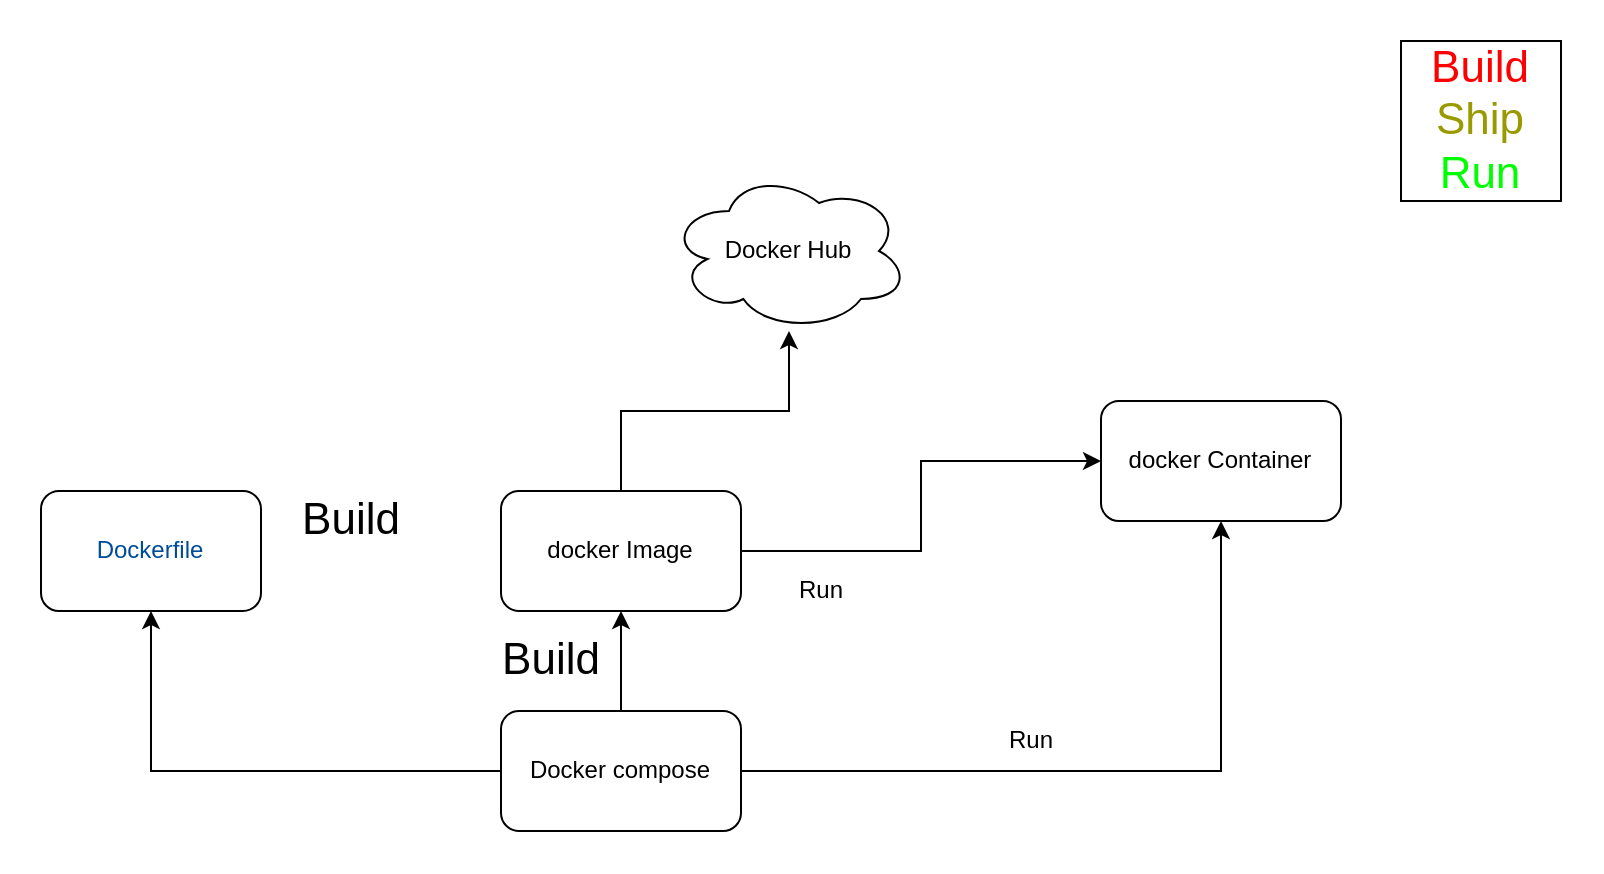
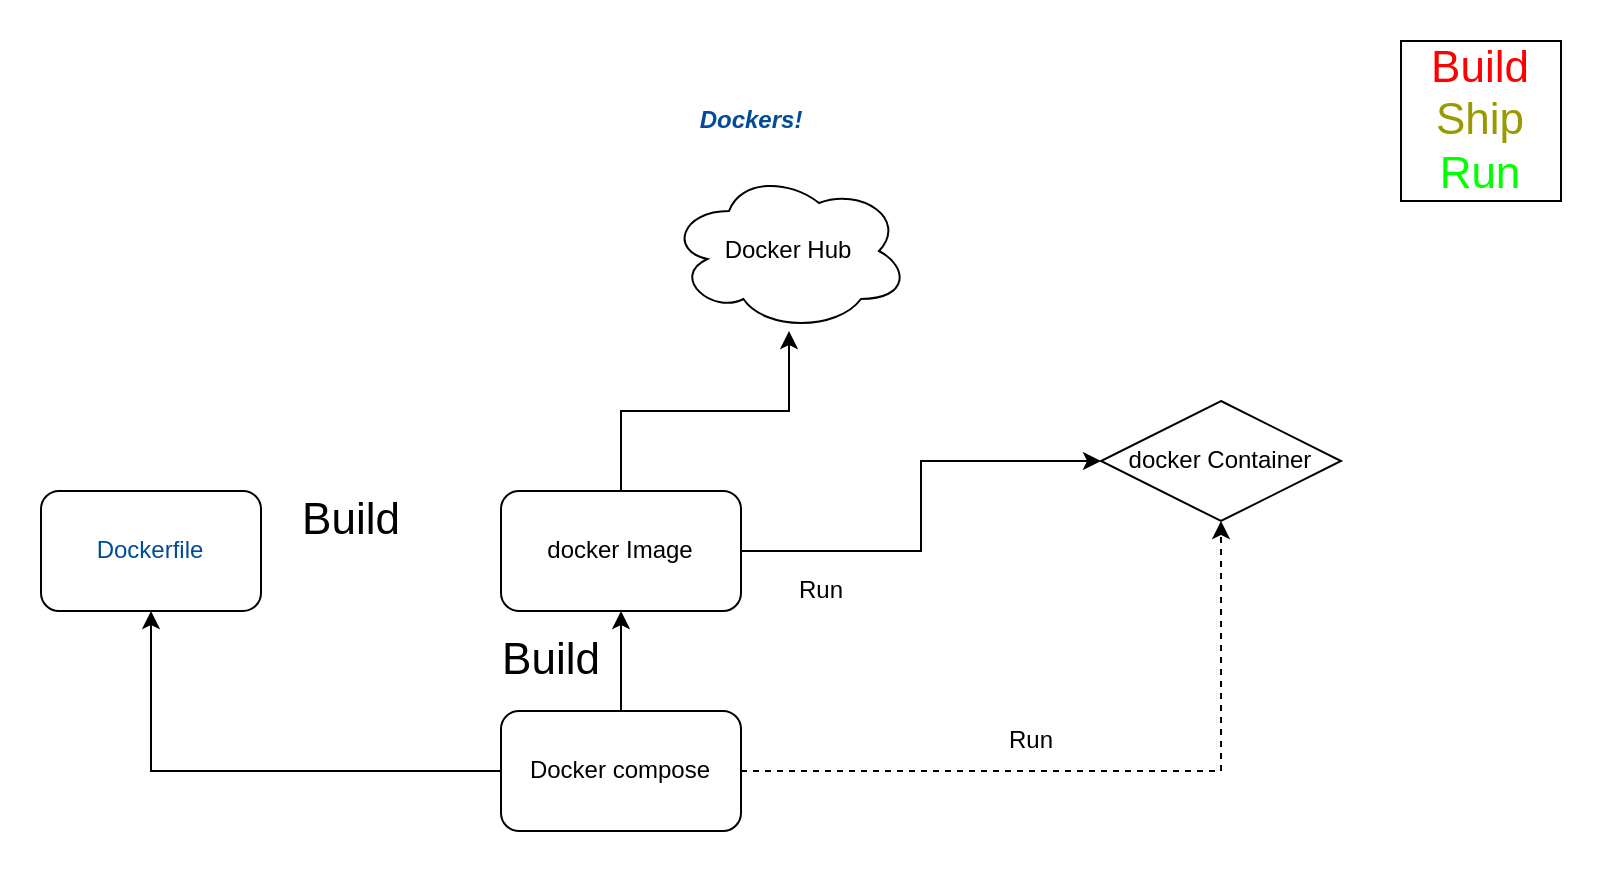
  <mxCell id="0" />
  <mxCell id="1" parent="0" />
+ <mxCell id="2" value="&lt;font color=&quot;#004C99&quot;&gt;&lt;i&gt;&lt;b&gt;Dockers!&lt;/b&gt;&lt;/i&gt;&lt;/font&gt;" style="text;html=1;align=center;verticalAlign=middle;resizable=0;points=[];autosize=1;strokeColor=none;fillColor=none;" vertex="1" parent="1"><mxGeometry x="340" y="45" width="70" height="30" as="geometry" /></mxCell>
  <mxCell id="3" value="Dockerfile" style="rounded=1;whiteSpace=wrap;html=1;fontColor=#004C99;" vertex="1" parent="1"><mxGeometry x="20" y="245" width="110" height="60" as="geometry" /></mxCell>
  <mxCell id="4" value="&lt;div style=&quot;font-size: 22px;&quot;&gt;&lt;font style=&quot;font-size: 22px;&quot; color=&quot;#FF0000&quot;&gt;Build&lt;/font&gt;&lt;/div&gt;&lt;div style=&quot;font-size: 22px;&quot;&gt;&lt;font style=&quot;font-size: 22px;&quot; color=&quot;#999900&quot;&gt;Ship&lt;/font&gt;&lt;/div&gt;&lt;div style=&quot;font-size: 22px;&quot;&gt;&lt;font style=&quot;font-size: 22px;&quot; color=&quot;#FF0000&quot;&gt;&lt;font style=&quot;font-size: 22px;&quot; color=&quot;#00FF00&quot;&gt;Run&lt;/font&gt;&lt;br&gt;&lt;/font&gt;&lt;/div&gt;" style="whiteSpace=wrap;html=1;aspect=fixed;fontColor=#004C99;" vertex="1" parent="1"><mxGeometry x="700" y="20" width="80" height="80" as="geometry" /></mxCell>
  <mxCell id="5" value="&lt;div&gt;Build&lt;/div&gt;" style="text;html=1;align=center;verticalAlign=middle;resizable=0;points=[];autosize=1;strokeColor=none;fillColor=none;fontSize=22;fontColor=#000000;" vertex="1" parent="1"><mxGeometry x="140" y="240" width="70" height="40" as="geometry" /></mxCell>
  <mxCell id="6" style="edgeStyle=orthogonalEdgeStyle;rounded=0;orthogonalLoop=1;jettySize=auto;html=1;fontSize=12;fontColor=#000000;" edge="1" parent="1" source="8" target="9"><mxGeometry relative="1" as="geometry" /></mxCell>
  <mxCell id="7" style="edgeStyle=orthogonalEdgeStyle;rounded=0;orthogonalLoop=1;jettySize=auto;html=1;exitX=0.5;exitY=0;exitDx=0;exitDy=0;fontSize=12;fontColor=#000000;" edge="1" parent="1" source="8" target="10"><mxGeometry relative="1" as="geometry" /></mxCell>
  <mxCell id="8" value="docker Image" style="rounded=1;whiteSpace=wrap;html=1;fontSize=12;fontColor=#000000;" vertex="1" parent="1"><mxGeometry x="250" y="245" width="120" height="60" as="geometry" /></mxCell>
- <mxCell id="9" value="docker Container" style="rounded=1;whiteSpace=wrap;html=1;fontSize=12;fontColor=#000000;" vertex="1" parent="1"><mxGeometry x="550" y="200" width="120" height="60" as="geometry" /></mxCell>
+ <mxCell id="9" value="docker Container" style="rhombus;whiteSpace=wrap;html=1;fontSize=12;fontColor=#000000;" vertex="1" parent="1"><mxGeometry x="550" y="200" width="120" height="60" as="geometry" /></mxCell>
  <mxCell id="10" value="Docker Hub" style="ellipse;shape=cloud;whiteSpace=wrap;html=1;fontSize=12;fontColor=#000000;" vertex="1" parent="1"><mxGeometry x="334" y="85" width="120" height="80" as="geometry" /></mxCell>
  <mxCell id="11" value="Run" style="text;html=1;align=center;verticalAlign=middle;resizable=0;points=[];autosize=1;strokeColor=none;fillColor=none;fontSize=12;fontColor=#000000;" vertex="1" parent="1"><mxGeometry x="385" y="280" width="50" height="30" as="geometry" /></mxCell>
  <mxCell id="12" style="edgeStyle=orthogonalEdgeStyle;rounded=0;orthogonalLoop=1;jettySize=auto;html=1;entryX=0.5;entryY=1;entryDx=0;entryDy=0;fontSize=12;fontColor=#000000;" edge="1" parent="1" source="15" target="8"><mxGeometry relative="1" as="geometry" /></mxCell>
  <mxCell id="13" style="edgeStyle=orthogonalEdgeStyle;rounded=0;orthogonalLoop=1;jettySize=auto;html=1;entryX=0.5;entryY=1;entryDx=0;entryDy=0;fontSize=12;fontColor=#000000;" edge="1" parent="1" source="15" target="3"><mxGeometry relative="1" as="geometry" /></mxCell>
- <mxCell id="14" style="edgeStyle=orthogonalEdgeStyle;rounded=0;orthogonalLoop=1;jettySize=auto;html=1;fontSize=12;fontColor=#000000;" edge="1" parent="1" source="15" target="9"><mxGeometry relative="1" as="geometry" /></mxCell>
+ <mxCell id="14" style="edgeStyle=orthogonalEdgeStyle;rounded=0;orthogonalLoop=1;jettySize=auto;html=1;fontSize=12;fontColor=#000000;dashed=1;" edge="1" parent="1" source="15" target="9"><mxGeometry relative="1" as="geometry" /></mxCell>
  <mxCell id="15" value="Docker compose" style="rounded=1;whiteSpace=wrap;html=1;fontSize=12;fontColor=#000000;" vertex="1" parent="1"><mxGeometry x="250" y="355" width="120" height="60" as="geometry" /></mxCell>
  <mxCell id="16" value="&lt;div&gt;Build&lt;/div&gt;" style="text;html=1;align=center;verticalAlign=middle;resizable=0;points=[];autosize=1;strokeColor=none;fillColor=none;fontSize=22;fontColor=#000000;" vertex="1" parent="1"><mxGeometry x="240" y="310" width="70" height="40" as="geometry" /></mxCell>
  <mxCell id="17" value="Run" style="text;html=1;align=center;verticalAlign=middle;resizable=0;points=[];autosize=1;strokeColor=none;fillColor=none;fontSize=12;fontColor=#000000;" vertex="1" parent="1"><mxGeometry x="490" y="355" width="50" height="30" as="geometry" /></mxCell>
